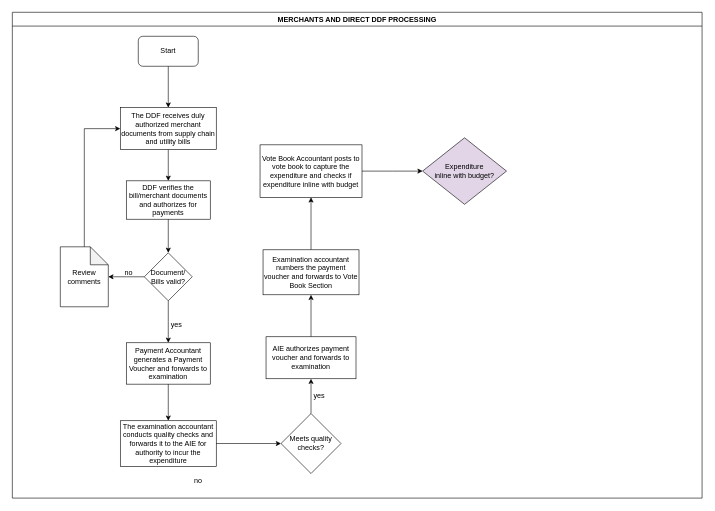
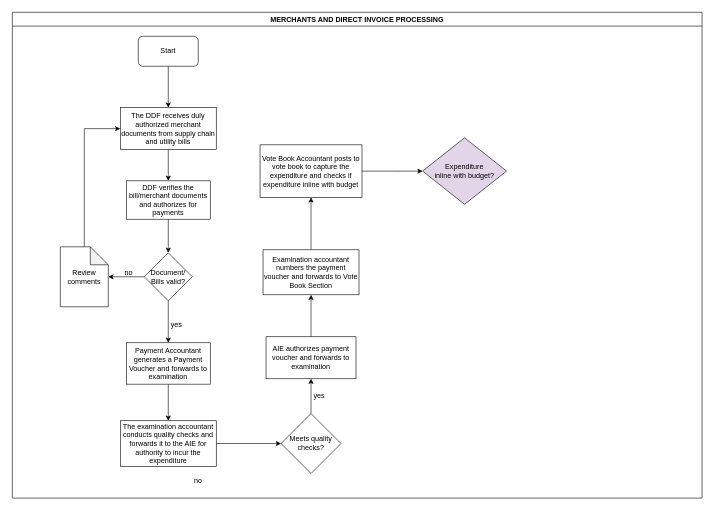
  <mxCell id="0" />
  <mxCell id="1" parent="0" />
- <mxCell id="2" value="MERCHANTS AND DIRECT DDF PROCESSING" style="swimlane;" vertex="1" parent="1"><mxGeometry x="20" y="20" width="1150" height="810" as="geometry" /></mxCell>
+ <mxCell id="2" value="MERCHANTS AND DIRECT INVOICE PROCESSING" style="swimlane;" vertex="1" parent="1"><mxGeometry x="20" y="20" width="1150" height="810" as="geometry" /></mxCell>
  <mxCell id="3" value="Start" style="rounded=1;whiteSpace=wrap;html=1;" vertex="1" parent="2"><mxGeometry x="210" y="40" width="100" height="50" as="geometry" /></mxCell>
  <mxCell id="4" value="The DDF receives duly authorized merchant documents from supply chain and utility bills" style="rounded=0;whiteSpace=wrap;html=1;" vertex="1" parent="2"><mxGeometry x="180" y="159" width="160" height="70" as="geometry" /></mxCell>
  <mxCell id="5" value="" style="edgeStyle=orthogonalEdgeStyle;rounded=0;orthogonalLoop=1;jettySize=auto;html=1;entryX=0.5;entryY=0;entryDx=0;entryDy=0;" edge="1" parent="2" source="3" target="4"><mxGeometry relative="1" as="geometry"><mxPoint x="260" y="165" as="targetPoint" /></mxGeometry></mxCell>
  <mxCell id="6" value="DDF verifies the bill/merchant documents and authorizes for payments" style="whiteSpace=wrap;html=1;rounded=0;" vertex="1" parent="2"><mxGeometry x="190" y="281" width="140" height="64" as="geometry" /></mxCell>
  <mxCell id="7" value="" style="edgeStyle=orthogonalEdgeStyle;rounded=0;orthogonalLoop=1;jettySize=auto;html=1;" edge="1" parent="2" source="4" target="6"><mxGeometry relative="1" as="geometry" /></mxCell>
  <mxCell id="8" value="Document/ Bills valid?" style="rhombus;whiteSpace=wrap;html=1;rounded=0;" vertex="1" parent="2"><mxGeometry x="220" y="401" width="80" height="80" as="geometry" /></mxCell>
  <mxCell id="9" value="" style="edgeStyle=orthogonalEdgeStyle;rounded=0;orthogonalLoop=1;jettySize=auto;html=1;" edge="1" parent="2" source="6" target="8"><mxGeometry relative="1" as="geometry" /></mxCell>
  <mxCell id="10" value="Payment Accountant generates a Payment Voucher and forwards to examination" style="whiteSpace=wrap;html=1;rounded=0;" vertex="1" parent="2"><mxGeometry x="190" y="551" width="140" height="69" as="geometry" /></mxCell>
  <mxCell id="11" value="The examination accountant conducts quality checks and forwards it to the AIE for authority to incur the expenditure" style="whiteSpace=wrap;html=1;rounded=0;" vertex="1" parent="2"><mxGeometry x="180" y="681" width="160" height="76" as="geometry" /></mxCell>
  <mxCell id="12" value="yes" style="text;html=1;strokeColor=none;fillColor=none;align=center;verticalAlign=middle;whiteSpace=wrap;rounded=0;" vertex="1" parent="2"><mxGeometry x="254" y="511" width="40" height="20" as="geometry" /></mxCell>
  <mxCell id="13" value="Review comments" style="shape=note;whiteSpace=wrap;html=1;backgroundOutline=1;darkOpacity=0.05;" vertex="1" parent="2"><mxGeometry x="80" y="391" width="80" height="100" as="geometry" /></mxCell>
  <mxCell id="14" value="no" style="text;html=1;strokeColor=none;fillColor=none;align=center;verticalAlign=middle;whiteSpace=wrap;rounded=0;" vertex="1" parent="2"><mxGeometry x="174" y="424" width="40" height="20" as="geometry" /></mxCell>
  <mxCell id="15" value="" style="edgeStyle=orthogonalEdgeStyle;rounded=0;orthogonalLoop=1;jettySize=auto;html=1;entryX=0;entryY=0.5;entryDx=0;entryDy=0;" edge="1" parent="2" source="13" target="4"><mxGeometry relative="1" as="geometry"><mxPoint x="120" y="291" as="targetPoint" /><Array as="points"><mxPoint x="120" y="194" /></Array></mxGeometry></mxCell>
  <mxCell id="16" value="" style="edgeStyle=orthogonalEdgeStyle;rounded=0;orthogonalLoop=1;jettySize=auto;html=1;entryX=0.5;entryY=0;entryDx=0;entryDy=0;" edge="1" parent="2" source="10" target="11"><mxGeometry relative="1" as="geometry"><mxPoint x="260" y="671" as="targetPoint" /></mxGeometry></mxCell>
  <mxCell id="17" value="Meets quality checks?" style="rhombus;whiteSpace=wrap;html=1;rounded=0;" vertex="1" parent="2"><mxGeometry x="448" y="669" width="100" height="100" as="geometry" /></mxCell>
  <mxCell id="18" value="" style="edgeStyle=orthogonalEdgeStyle;rounded=0;orthogonalLoop=1;jettySize=auto;html=1;" edge="1" parent="2" source="11" target="17"><mxGeometry relative="1" as="geometry" /></mxCell>
  <mxCell id="19" value="no" style="text;html=1;strokeColor=none;fillColor=none;align=center;verticalAlign=middle;whiteSpace=wrap;rounded=0;" vertex="1" parent="2"><mxGeometry x="290" y="771" width="40" height="20" as="geometry" /></mxCell>
  <mxCell id="20" value="&lt;div&gt;Expenditure &lt;br&gt;&lt;/div&gt;&lt;div&gt;inline with budget?&lt;/div&gt;" style="rhombus;whiteSpace=wrap;html=1;rounded=0;fillColor=#e1d5e7;" vertex="1" parent="2"><mxGeometry x="684" y="209.25" width="140" height="111" as="geometry" /></mxCell>
  <mxCell id="21" value="" style="edgeStyle=orthogonalEdgeStyle;rounded=0;orthogonalLoop=1;jettySize=auto;html=1;" edge="1" parent="1" source="8"><mxGeometry relative="1" as="geometry"><mxPoint x="280" y="571" as="targetPoint" /></mxGeometry></mxCell>
  <mxCell id="22" value="" style="edgeStyle=orthogonalEdgeStyle;rounded=0;orthogonalLoop=1;jettySize=auto;html=1;" edge="1" parent="1" source="8"><mxGeometry relative="1" as="geometry"><mxPoint x="180" y="461" as="targetPoint" /></mxGeometry></mxCell>
  <mxCell id="23" value="" style="edgeStyle=orthogonalEdgeStyle;rounded=0;orthogonalLoop=1;jettySize=auto;html=1;" edge="1" parent="1" source="24" target="27"><mxGeometry relative="1" as="geometry" /></mxCell>
  <mxCell id="24" value="AIE authorizes payment voucher and forwards to examination" style="whiteSpace=wrap;html=1;rounded=0;" vertex="1" parent="1"><mxGeometry x="443" y="561" width="150" height="70" as="geometry" /></mxCell>
  <mxCell id="25" value="" style="edgeStyle=orthogonalEdgeStyle;rounded=0;orthogonalLoop=1;jettySize=auto;html=1;" edge="1" parent="1" source="17" target="24"><mxGeometry relative="1" as="geometry" /></mxCell>
  <mxCell id="26" value="" style="edgeStyle=orthogonalEdgeStyle;rounded=0;orthogonalLoop=1;jettySize=auto;html=1;" edge="1" parent="1" source="27" target="30"><mxGeometry relative="1" as="geometry" /></mxCell>
  <mxCell id="27" value="Examination accountant numbers the payment voucher and forwards to Vote Book Section" style="whiteSpace=wrap;html=1;rounded=0;" vertex="1" parent="1"><mxGeometry x="438" y="416" width="160" height="75" as="geometry" /></mxCell>
  <mxCell id="28" value="yes" style="text;html=1;strokeColor=none;fillColor=none;align=center;verticalAlign=middle;whiteSpace=wrap;rounded=0;" vertex="1" parent="1"><mxGeometry x="512" y="650" width="40" height="20" as="geometry" /></mxCell>
  <mxCell id="29" value="" style="edgeStyle=orthogonalEdgeStyle;rounded=0;orthogonalLoop=1;jettySize=auto;html=1;" edge="1" parent="1" source="30" target="20"><mxGeometry relative="1" as="geometry" /></mxCell>
  <mxCell id="30" value="Vote Book Accountant posts to vote book to capture the expenditure and checks if expenditure inline with budget" style="whiteSpace=wrap;html=1;rounded=0;" vertex="1" parent="1"><mxGeometry x="433" y="241" width="170" height="87.5" as="geometry" /></mxCell>
